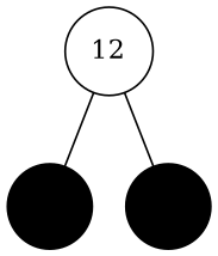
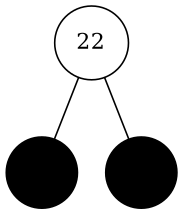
  graph {
    node [shape=circle color=black fillcolor=black style=filled]
-   12 [color="" fillcolor="" style=""]
+   12 [label=22 color="" fillcolor="" style=""]
    e1
    e2
    12 -- e1
    12 -- e2
  }
